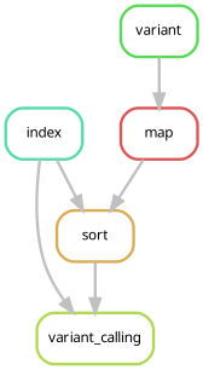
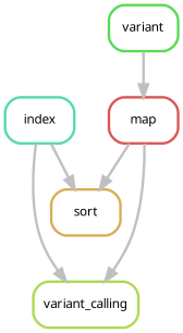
  digraph {
    bgcolor=white
    node [fontname=sans fontsize=10 penwidth=2 shape=box style=rounded]
    edge [color=grey penwidth=2]
    n1 [color="0.22 0.6 0.85" label=variant_calling]
    n2 [color="0.11 0.6 0.85" label=sort]
    n3 [color="0.44 0.6 0.85" label=index]
    n4 [color="0.00 0.6 0.85" label=map]
    n5 [color="0.33 0.6 0.85" label=variant]
-   n2 -> n1
+   n4 -> n1
    n3 -> n1
    n3 -> n2
    n4 -> n2
    n5 -> n4
  }
